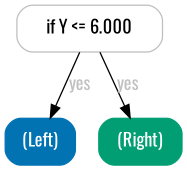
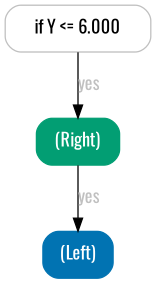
  digraph {
    fontname=Oswald
    node [fontname=Oswald shape=box style="filled, rounded" fontcolor=white]
    edge [fontcolor=gray fontname=Oswald]
    n1 [color=gray fillcolor=white height=0.5 label="if Y <= 6.000" width=1.5556 fontcolor=""]
    n2 [color="#0173b2" fillcolor="#0173b2" height=0.5 label="(Left)" width=0.75]
    n3 [color="#029e73" fillcolor="#029e73" height=0.5 label="(Right)" width=0.88889]
-   n1 -> n2 [label=yes]
+   n3 -> n2 [label=yes]
    n1 -> n3 [label=yes]
  }
